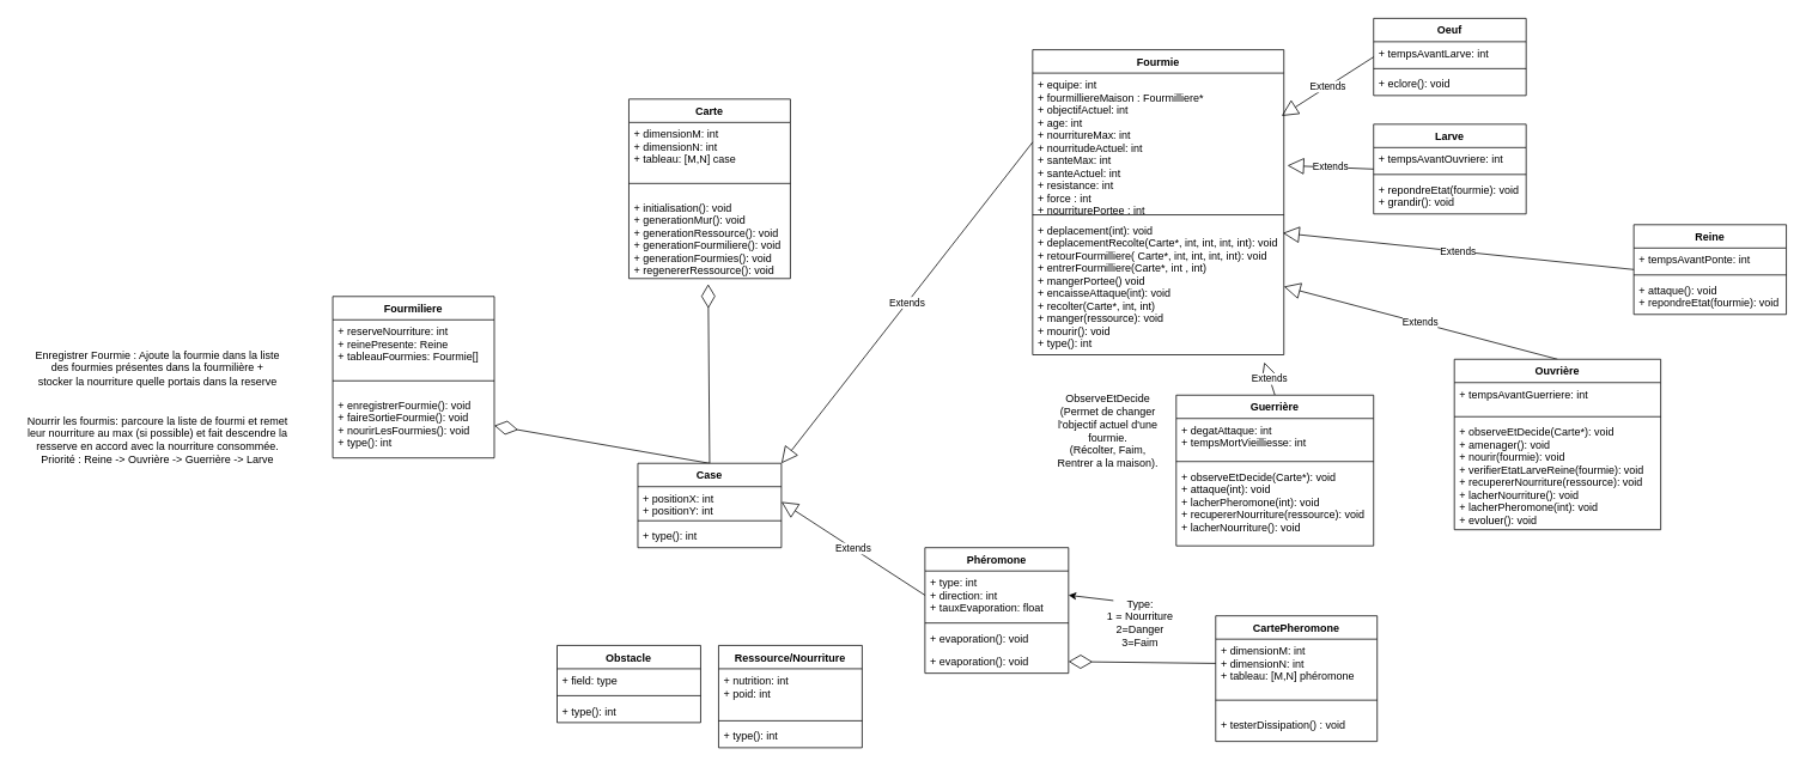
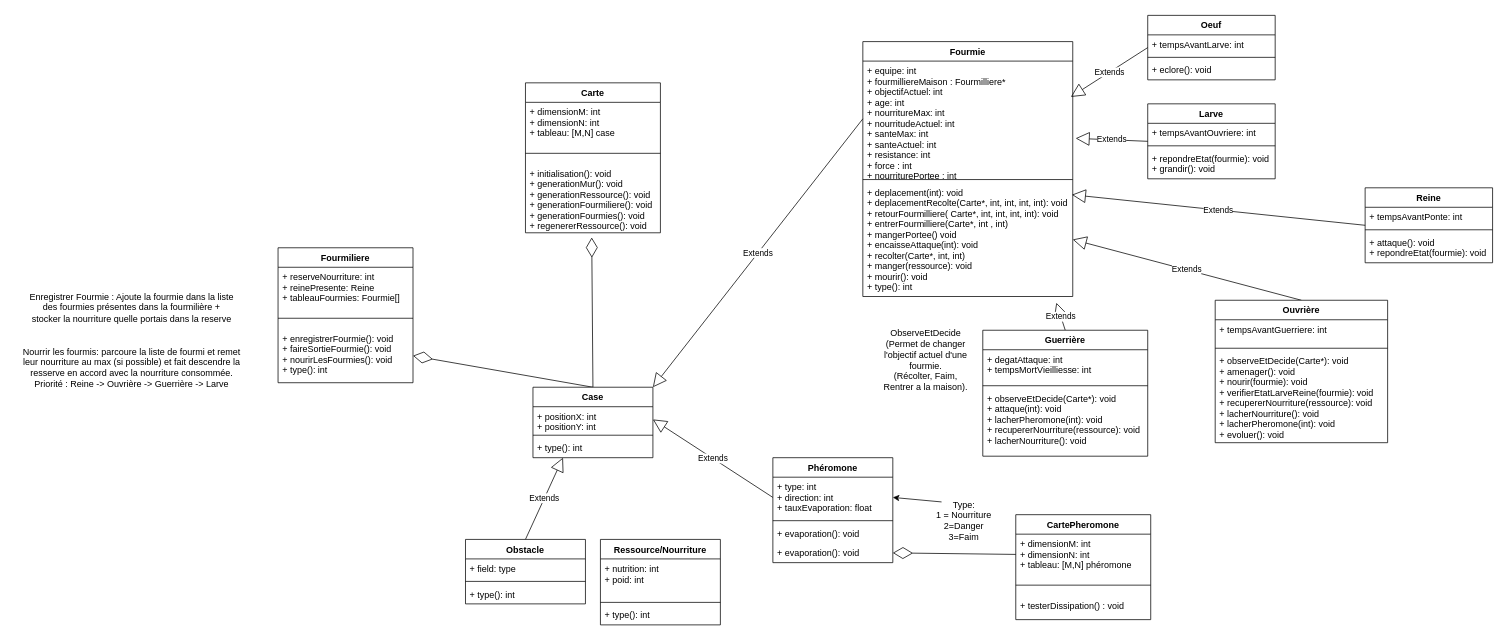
  <mxCell id="0" />
  <mxCell id="1" parent="0" />
  <mxCell id="2" value="Extends" style="endArrow=block;endSize=16;endFill=0;html=1;entryX=0.996;entryY=0.107;entryDx=0;entryDy=0;exitX=0;exitY=0.5;exitDx=0;exitDy=0;entryPerimeter=0;" parent="1" source="49" target="66" edge="1"><mxGeometry width="160" relative="1" as="geometry"><mxPoint x="770" y="600" as="sourcePoint" /><mxPoint x="1338.4" y="247.696" as="targetPoint" /></mxGeometry></mxCell>
  <mxCell id="3" value="Extends" style="endArrow=block;endSize=16;endFill=0;html=1;exitX=0.5;exitY=0;exitDx=0;exitDy=0;entryX=1;entryY=0.5;entryDx=0;entryDy=0;" parent="1" source="53" target="66" edge="1"><mxGeometry width="160" relative="1" as="geometry"><mxPoint x="790" y="540" as="sourcePoint" /><mxPoint x="1340" y="319" as="targetPoint" /></mxGeometry></mxCell>
  <mxCell id="4" value="Extends" style="endArrow=block;endSize=16;endFill=0;html=1;exitX=0.5;exitY=0;exitDx=0;exitDy=0;entryX=0.922;entryY=1.055;entryDx=0;entryDy=0;entryPerimeter=0;" parent="1" source="67" target="66" edge="1"><mxGeometry width="160" relative="1" as="geometry"><mxPoint x="1000" y="540" as="sourcePoint" /><mxPoint x="1319.099" y="360" as="targetPoint" /></mxGeometry></mxCell>
  <mxCell id="5" value="" style="endArrow=diamondThin;endFill=0;endSize=24;html=1;entryX=0.491;entryY=1.068;entryDx=0;entryDy=0;exitX=0.5;exitY=0;exitDx=0;exitDy=0;entryPerimeter=0;" parent="1" source="36" target="35" edge="1"><mxGeometry width="160" relative="1" as="geometry"><mxPoint x="490" y="460" as="sourcePoint" /><mxPoint x="650" y="460" as="targetPoint" /></mxGeometry></mxCell>
  <mxCell id="6" value="" style="endArrow=diamondThin;endFill=0;endSize=24;html=1;entryX=1;entryY=0.5;entryDx=0;entryDy=0;exitX=0.5;exitY=0;exitDx=0;exitDy=0;" parent="1" source="36" target="60" edge="1"><mxGeometry width="160" relative="1" as="geometry"><mxPoint x="940" y="500" as="sourcePoint" /><mxPoint x="570" y="453" as="targetPoint" /></mxGeometry></mxCell>
+ <mxCell id="7" value="Extends" style="endArrow=block;endSize=16;endFill=0;html=1;exitX=0.5;exitY=0;exitDx=0;exitDy=0;entryX=0.25;entryY=1;entryDx=0;entryDy=0;" parent="1" source="8" target="36" edge="1"><mxGeometry width="160" relative="1" as="geometry"><mxPoint x="580" y="645" as="sourcePoint" /><mxPoint x="730" y="614" as="targetPoint" /></mxGeometry></mxCell>
  <mxCell id="8" value="Obstacle" style="swimlane;fontStyle=1;align=center;verticalAlign=top;childLayout=stackLayout;horizontal=1;startSize=26;horizontalStack=0;resizeParent=1;resizeParentMax=0;resizeLast=0;collapsible=1;marginBottom=0;" parent="1" vertex="1"><mxGeometry x="620" y="719" width="160" height="86" as="geometry" /></mxCell>
  <mxCell id="9" value="+ field: type" style="text;strokeColor=none;fillColor=none;align=left;verticalAlign=top;spacingLeft=4;spacingRight=4;overflow=hidden;rotatable=0;points=[[0,0.5],[1,0.5]];portConstraint=eastwest;" parent="8" vertex="1"><mxGeometry y="26" width="160" height="26" as="geometry" /></mxCell>
  <mxCell id="10" value="" style="line;strokeWidth=1;fillColor=none;align=left;verticalAlign=middle;spacingTop=-1;spacingLeft=3;spacingRight=3;rotatable=0;labelPosition=right;points=[];portConstraint=eastwest;" parent="8" vertex="1"><mxGeometry y="52" width="160" height="8" as="geometry" /></mxCell>
  <mxCell id="11" value="+ type(): int" style="text;strokeColor=none;fillColor=none;align=left;verticalAlign=top;spacingLeft=4;spacingRight=4;overflow=hidden;rotatable=0;points=[[0,0.5],[1,0.5]];portConstraint=eastwest;" parent="8" vertex="1"><mxGeometry y="60" width="160" height="26" as="geometry" /></mxCell>
  <mxCell id="12" value="Ressource/Nourriture" style="swimlane;fontStyle=1;align=center;verticalAlign=top;childLayout=stackLayout;horizontal=1;startSize=26;horizontalStack=0;resizeParent=1;resizeParentMax=0;resizeLast=0;collapsible=1;marginBottom=0;" parent="1" vertex="1"><mxGeometry x="800" y="719" width="160" height="114" as="geometry" /></mxCell>
  <mxCell id="13" value="+ nutrition: int&#10;+ poid: int" style="text;strokeColor=none;fillColor=none;align=left;verticalAlign=top;spacingLeft=4;spacingRight=4;overflow=hidden;rotatable=0;points=[[0,0.5],[1,0.5]];portConstraint=eastwest;" parent="12" vertex="1"><mxGeometry y="26" width="160" height="54" as="geometry" /></mxCell>
  <mxCell id="14" value="" style="line;strokeWidth=1;fillColor=none;align=left;verticalAlign=middle;spacingTop=-1;spacingLeft=3;spacingRight=3;rotatable=0;labelPosition=right;points=[];portConstraint=eastwest;" parent="12" vertex="1"><mxGeometry y="80" width="160" height="8" as="geometry" /></mxCell>
  <mxCell id="15" value="+ type(): int" style="text;strokeColor=none;fillColor=none;align=left;verticalAlign=top;spacingLeft=4;spacingRight=4;overflow=hidden;rotatable=0;points=[[0,0.5],[1,0.5]];portConstraint=eastwest;" parent="12" vertex="1"><mxGeometry y="88" width="160" height="26" as="geometry" /></mxCell>
  <mxCell id="16" value="Extends" style="endArrow=block;endSize=16;endFill=0;html=1;exitX=0;exitY=0.5;exitDx=0;exitDy=0;entryX=1.014;entryY=0.669;entryDx=0;entryDy=0;entryPerimeter=0;" parent="1" source="45" target="64" edge="1"><mxGeometry width="160" relative="1" as="geometry"><mxPoint x="790" y="510" as="sourcePoint" /><mxPoint x="1480" y="210" as="targetPoint" /></mxGeometry></mxCell>
  <mxCell id="17" value="Extends" style="endArrow=block;endSize=16;endFill=0;html=1;exitX=0;exitY=0.5;exitDx=0;exitDy=0;entryX=0.991;entryY=0.31;entryDx=0;entryDy=0;entryPerimeter=0;" parent="1" source="41" target="64" edge="1"><mxGeometry width="160" relative="1" as="geometry"><mxPoint x="600" y="510" as="sourcePoint" /><mxPoint x="1338.4" y="114.364" as="targetPoint" /></mxGeometry></mxCell>
- <mxCell id="18" value="Type:&lt;br&gt;1 = Nourriture&lt;br&gt;2=Danger&lt;br&gt;3=Faim" style="text;html=1;strokeColor=none;fillColor=none;align=center;verticalAlign=middle;whiteSpace=wrap;rounded=0;" parent="1" vertex="1"><mxGeometry x="1210" y="669" width="120" height="50" as="geometry" /></mxCell>
+ <mxCell id="18" value="Type:&lt;br&gt;1 = Nourriture&lt;br&gt;2=Danger&lt;br&gt;3=Faim" style="text;html=1;strokeColor=none;fillColor=none;align=center;verticalAlign=middle;whiteSpace=wrap;rounded=0;" parent="1" vertex="1"><mxGeometry x="1225" y="669" width="120" height="50" as="geometry" /></mxCell>
  <mxCell id="19" value="" style="endArrow=classic;html=1;entryX=1;entryY=0.5;entryDx=0;entryDy=0;exitX=0.25;exitY=0;exitDx=0;exitDy=0;" parent="1" source="18" target="23" edge="1"><mxGeometry width="50" height="50" relative="1" as="geometry"><mxPoint x="160" y="267" as="sourcePoint" /><mxPoint x="210" y="287" as="targetPoint" /></mxGeometry></mxCell>
  <mxCell id="20" value="ObserveEtDecide (Permet de changer l'objectif actuel d'une fourmie. &lt;br&gt;(Récolter, Faim, Rentrer a la maison)." style="text;html=1;strokeColor=none;fillColor=none;align=center;verticalAlign=middle;whiteSpace=wrap;rounded=0;" parent="1" vertex="1"><mxGeometry x="1176" y="400" width="116" height="160" as="geometry" /></mxCell>
  <mxCell id="21" value="Extends" style="endArrow=block;endSize=16;endFill=0;html=1;exitX=0;exitY=0.5;exitDx=0;exitDy=0;entryX=1;entryY=0.5;entryDx=0;entryDy=0;" parent="1" source="23" target="37" edge="1"><mxGeometry width="160" relative="1" as="geometry"><mxPoint x="590" y="390" as="sourcePoint" /><mxPoint x="740" y="359" as="targetPoint" /></mxGeometry></mxCell>
  <mxCell id="22" value="Phéromone" style="swimlane;fontStyle=1;align=center;verticalAlign=top;childLayout=stackLayout;horizontal=1;startSize=26;horizontalStack=0;resizeParent=1;resizeParentMax=0;resizeLast=0;collapsible=1;marginBottom=0;" parent="1" vertex="1"><mxGeometry x="1030" y="610" width="160" height="140" as="geometry" /></mxCell>
  <mxCell id="23" value="+ type: int&#10;+ direction: int&#10;+ tauxEvaporation: float&#10;" style="text;strokeColor=none;fillColor=none;align=left;verticalAlign=top;spacingLeft=4;spacingRight=4;overflow=hidden;rotatable=0;points=[[0,0.5],[1,0.5]];portConstraint=eastwest;" parent="22" vertex="1"><mxGeometry y="26" width="160" height="54" as="geometry" /></mxCell>
  <mxCell id="24" value="" style="line;strokeWidth=1;fillColor=none;align=left;verticalAlign=middle;spacingTop=-1;spacingLeft=3;spacingRight=3;rotatable=0;labelPosition=right;points=[];portConstraint=eastwest;" parent="22" vertex="1"><mxGeometry y="80" width="160" height="8" as="geometry" /></mxCell>
  <mxCell id="25" value="+ evaporation(): void" style="text;strokeColor=none;fillColor=none;align=left;verticalAlign=top;spacingLeft=4;spacingRight=4;overflow=hidden;rotatable=0;points=[[0,0.5],[1,0.5]];portConstraint=eastwest;" parent="22" vertex="1"><mxGeometry y="88" width="160" height="26" as="geometry" /></mxCell>
  <mxCell id="26" value="+ evaporation(): void" style="text;strokeColor=none;fillColor=none;align=left;verticalAlign=top;spacingLeft=4;spacingRight=4;overflow=hidden;rotatable=0;points=[[0,0.5],[1,0.5]];portConstraint=eastwest;" parent="22" vertex="1"><mxGeometry y="114" width="160" height="26" as="geometry" /></mxCell>
  <mxCell id="27" value="" style="endArrow=diamondThin;endFill=0;endSize=24;html=1;entryX=1;entryY=0.5;entryDx=0;entryDy=0;exitX=0;exitY=0.5;exitDx=0;exitDy=0;" parent="1" source="29" target="26" edge="1"><mxGeometry width="160" relative="1" as="geometry"><mxPoint x="1201.62" y="946.74" as="sourcePoint" /><mxPoint x="1160" y="779.996" as="targetPoint" /></mxGeometry></mxCell>
  <mxCell id="28" value="CartePheromone" style="swimlane;fontStyle=1;align=center;verticalAlign=top;childLayout=stackLayout;horizontal=1;startSize=26;horizontalStack=0;resizeParent=1;resizeParentMax=0;resizeLast=0;collapsible=1;marginBottom=0;" parent="1" vertex="1"><mxGeometry x="1354" y="686" width="180" height="140" as="geometry" /></mxCell>
  <mxCell id="29" value="+ dimensionM: int&#10;+ dimensionN: int&#10;+ tableau: [M,N] phéromone" style="text;strokeColor=none;fillColor=none;align=left;verticalAlign=top;spacingLeft=4;spacingRight=4;overflow=hidden;rotatable=0;points=[[0,0.5],[1,0.5]];portConstraint=eastwest;" parent="28" vertex="1"><mxGeometry y="26" width="180" height="54" as="geometry" /></mxCell>
  <mxCell id="30" value="" style="line;strokeWidth=1;fillColor=none;align=left;verticalAlign=middle;spacingTop=-1;spacingLeft=3;spacingRight=3;rotatable=0;labelPosition=right;points=[];portConstraint=eastwest;" parent="28" vertex="1"><mxGeometry y="80" width="180" height="28" as="geometry" /></mxCell>
  <mxCell id="31" value="+ testerDissipation() : void&#10;" style="text;strokeColor=none;fillColor=none;align=left;verticalAlign=top;spacingLeft=4;spacingRight=4;overflow=hidden;rotatable=0;points=[[0,0.5],[1,0.5]];portConstraint=eastwest;" parent="28" vertex="1"><mxGeometry y="108" width="180" height="32" as="geometry" /></mxCell>
  <mxCell id="32" value="Carte" style="swimlane;fontStyle=1;align=center;verticalAlign=top;childLayout=stackLayout;horizontal=1;startSize=26;horizontalStack=0;resizeParent=1;resizeParentMax=0;resizeLast=0;collapsible=1;marginBottom=0;" parent="1" vertex="1"><mxGeometry x="700" y="110" width="180" height="200" as="geometry" /></mxCell>
  <mxCell id="33" value="+ dimensionM: int&#10;+ dimensionN: int&#10;+ tableau: [M,N] case" style="text;strokeColor=none;fillColor=none;align=left;verticalAlign=top;spacingLeft=4;spacingRight=4;overflow=hidden;rotatable=0;points=[[0,0.5],[1,0.5]];portConstraint=eastwest;" parent="32" vertex="1"><mxGeometry y="26" width="180" height="54" as="geometry" /></mxCell>
  <mxCell id="34" value="" style="line;strokeWidth=1;fillColor=none;align=left;verticalAlign=middle;spacingTop=-1;spacingLeft=3;spacingRight=3;rotatable=0;labelPosition=right;points=[];portConstraint=eastwest;" parent="32" vertex="1"><mxGeometry y="80" width="180" height="28" as="geometry" /></mxCell>
  <mxCell id="35" value="+ initialisation(): void&#10;+ generationMur(): void&#10;+ generationRessource(): void&#10;+ generationFourmiliere(): void&#10;+ generationFourmies(): void&#10;+ regenererRessource(): void&#10;" style="text;strokeColor=none;fillColor=none;align=left;verticalAlign=top;spacingLeft=4;spacingRight=4;overflow=hidden;rotatable=0;points=[[0,0.5],[1,0.5]];portConstraint=eastwest;" parent="32" vertex="1"><mxGeometry y="108" width="180" height="92" as="geometry" /></mxCell>
  <mxCell id="36" value="Case" style="swimlane;fontStyle=1;align=center;verticalAlign=top;childLayout=stackLayout;horizontal=1;startSize=26;horizontalStack=0;resizeParent=1;resizeParentMax=0;resizeLast=0;collapsible=1;marginBottom=0;" parent="1" vertex="1"><mxGeometry x="710" y="516" width="160" height="94" as="geometry" /></mxCell>
  <mxCell id="37" value="+ positionX: int&#10;+ positionY: int&#10;" style="text;strokeColor=none;fillColor=none;align=left;verticalAlign=top;spacingLeft=4;spacingRight=4;overflow=hidden;rotatable=0;points=[[0,0.5],[1,0.5]];portConstraint=eastwest;" parent="36" vertex="1"><mxGeometry y="26" width="160" height="34" as="geometry" /></mxCell>
  <mxCell id="38" value="" style="line;strokeWidth=1;fillColor=none;align=left;verticalAlign=middle;spacingTop=-1;spacingLeft=3;spacingRight=3;rotatable=0;labelPosition=right;points=[];portConstraint=eastwest;" parent="36" vertex="1"><mxGeometry y="60" width="160" height="8" as="geometry" /></mxCell>
  <mxCell id="39" value="+ type(): int" style="text;strokeColor=none;fillColor=none;align=left;verticalAlign=top;spacingLeft=4;spacingRight=4;overflow=hidden;rotatable=0;points=[[0,0.5],[1,0.5]];portConstraint=eastwest;" parent="36" vertex="1"><mxGeometry y="68" width="160" height="26" as="geometry" /></mxCell>
  <mxCell id="40" value="Extends" style="endArrow=block;endSize=16;endFill=0;html=1;exitX=0;exitY=0.5;exitDx=0;exitDy=0;entryX=1;entryY=0;entryDx=0;entryDy=0;" parent="1" source="64" target="36" edge="1"><mxGeometry width="160" relative="1" as="geometry"><mxPoint x="1180" y="188" as="sourcePoint" /><mxPoint x="970" y="370" as="targetPoint" /></mxGeometry></mxCell>
  <mxCell id="41" value="Oeuf" style="swimlane;fontStyle=1;align=center;verticalAlign=top;childLayout=stackLayout;horizontal=1;startSize=26;horizontalStack=0;resizeParent=1;resizeParentMax=0;resizeLast=0;collapsible=1;marginBottom=0;" parent="1" vertex="1"><mxGeometry x="1530" y="20" width="170" height="86" as="geometry" /></mxCell>
  <mxCell id="42" value="+ tempsAvantLarve: int" style="text;strokeColor=none;fillColor=none;align=left;verticalAlign=top;spacingLeft=4;spacingRight=4;overflow=hidden;rotatable=0;points=[[0,0.5],[1,0.5]];portConstraint=eastwest;" parent="41" vertex="1"><mxGeometry y="26" width="170" height="26" as="geometry" /></mxCell>
  <mxCell id="43" value="" style="line;strokeWidth=1;fillColor=none;align=left;verticalAlign=middle;spacingTop=-1;spacingLeft=3;spacingRight=3;rotatable=0;labelPosition=right;points=[];portConstraint=eastwest;" parent="41" vertex="1"><mxGeometry y="52" width="170" height="8" as="geometry" /></mxCell>
  <mxCell id="44" value="+ eclore(): void" style="text;strokeColor=none;fillColor=none;align=left;verticalAlign=top;spacingLeft=4;spacingRight=4;overflow=hidden;rotatable=0;points=[[0,0.5],[1,0.5]];portConstraint=eastwest;" parent="41" vertex="1"><mxGeometry y="60" width="170" height="26" as="geometry" /></mxCell>
  <mxCell id="45" value="Larve" style="swimlane;fontStyle=1;align=center;verticalAlign=top;childLayout=stackLayout;horizontal=1;startSize=26;horizontalStack=0;resizeParent=1;resizeParentMax=0;resizeLast=0;collapsible=1;marginBottom=0;" parent="1" vertex="1"><mxGeometry x="1530" y="138" width="170" height="100" as="geometry" /></mxCell>
  <mxCell id="46" value="+ tempsAvantOuvriere: int" style="text;strokeColor=none;fillColor=none;align=left;verticalAlign=top;spacingLeft=4;spacingRight=4;overflow=hidden;rotatable=0;points=[[0,0.5],[1,0.5]];portConstraint=eastwest;" parent="45" vertex="1"><mxGeometry y="26" width="170" height="26" as="geometry" /></mxCell>
  <mxCell id="47" value="" style="line;strokeWidth=1;fillColor=none;align=left;verticalAlign=middle;spacingTop=-1;spacingLeft=3;spacingRight=3;rotatable=0;labelPosition=right;points=[];portConstraint=eastwest;" parent="45" vertex="1"><mxGeometry y="52" width="170" height="8" as="geometry" /></mxCell>
  <mxCell id="48" value="+ repondreEtat(fourmie): void&#10;+ grandir(): void" style="text;strokeColor=none;fillColor=none;align=left;verticalAlign=top;spacingLeft=4;spacingRight=4;overflow=hidden;rotatable=0;points=[[0,0.5],[1,0.5]];portConstraint=eastwest;" parent="45" vertex="1"><mxGeometry y="60" width="170" height="40" as="geometry" /></mxCell>
  <mxCell id="49" value="Reine" style="swimlane;fontStyle=1;align=center;verticalAlign=top;childLayout=stackLayout;horizontal=1;startSize=26;horizontalStack=0;resizeParent=1;resizeParentMax=0;resizeLast=0;collapsible=1;marginBottom=0;" parent="1" vertex="1"><mxGeometry x="1820" y="250" width="170" height="100" as="geometry" /></mxCell>
  <mxCell id="50" value="+ tempsAvantPonte: int" style="text;strokeColor=none;fillColor=none;align=left;verticalAlign=top;spacingLeft=4;spacingRight=4;overflow=hidden;rotatable=0;points=[[0,0.5],[1,0.5]];portConstraint=eastwest;" parent="49" vertex="1"><mxGeometry y="26" width="170" height="26" as="geometry" /></mxCell>
  <mxCell id="51" value="" style="line;strokeWidth=1;fillColor=none;align=left;verticalAlign=middle;spacingTop=-1;spacingLeft=3;spacingRight=3;rotatable=0;labelPosition=right;points=[];portConstraint=eastwest;" parent="49" vertex="1"><mxGeometry y="52" width="170" height="8" as="geometry" /></mxCell>
  <mxCell id="52" value="+ attaque(): void&#10;+ repondreEtat(fourmie): void" style="text;strokeColor=none;fillColor=none;align=left;verticalAlign=top;spacingLeft=4;spacingRight=4;overflow=hidden;rotatable=0;points=[[0,0.5],[1,0.5]];portConstraint=eastwest;" parent="49" vertex="1"><mxGeometry y="60" width="170" height="40" as="geometry" /></mxCell>
  <mxCell id="53" value="Ouvrière" style="swimlane;fontStyle=1;align=center;verticalAlign=top;childLayout=stackLayout;horizontal=1;startSize=26;horizontalStack=0;resizeParent=1;resizeParentMax=0;resizeLast=0;collapsible=1;marginBottom=0;" parent="1" vertex="1"><mxGeometry x="1620" y="400" width="230" height="190" as="geometry" /></mxCell>
  <mxCell id="54" value="+ tempsAvantGuerriere: int" style="text;strokeColor=none;fillColor=none;align=left;verticalAlign=top;spacingLeft=4;spacingRight=4;overflow=hidden;rotatable=0;points=[[0,0.5],[1,0.5]];portConstraint=eastwest;" parent="53" vertex="1"><mxGeometry y="26" width="230" height="34" as="geometry" /></mxCell>
  <mxCell id="55" value="" style="line;strokeWidth=1;fillColor=none;align=left;verticalAlign=middle;spacingTop=-1;spacingLeft=3;spacingRight=3;rotatable=0;labelPosition=right;points=[];portConstraint=eastwest;" parent="53" vertex="1"><mxGeometry y="60" width="230" height="8" as="geometry" /></mxCell>
  <mxCell id="56" value="+ observeEtDecide(Carte*): void&#10;+ amenager(): void&#10;+ nourir(fourmie): void&#10;+ verifierEtatLarveReine(fourmie): void&#10;+ recupererNourriture(ressource): void&#10;+ lacherNourriture(): void&#10;+ lacherPheromone(int): void&#10;+ evoluer(): void" style="text;strokeColor=none;fillColor=none;align=left;verticalAlign=top;spacingLeft=4;spacingRight=4;overflow=hidden;rotatable=0;points=[[0,0.5],[1,0.5]];portConstraint=eastwest;" parent="53" vertex="1"><mxGeometry y="68" width="230" height="122" as="geometry" /></mxCell>
  <mxCell id="57" value="Fourmiliere" style="swimlane;fontStyle=1;align=center;verticalAlign=top;childLayout=stackLayout;horizontal=1;startSize=26;horizontalStack=0;resizeParent=1;resizeParentMax=0;resizeLast=0;collapsible=1;marginBottom=0;" parent="1" vertex="1"><mxGeometry x="370" y="330" width="180" height="180" as="geometry" /></mxCell>
  <mxCell id="58" value="+ reserveNourriture: int&#10;+ reinePresente: Reine&#10;+ tableauFourmies: Fourmie[]" style="text;strokeColor=none;fillColor=none;align=left;verticalAlign=top;spacingLeft=4;spacingRight=4;overflow=hidden;rotatable=0;points=[[0,0.5],[1,0.5]];portConstraint=eastwest;" parent="57" vertex="1"><mxGeometry y="26" width="180" height="54" as="geometry" /></mxCell>
  <mxCell id="59" value="" style="line;strokeWidth=1;fillColor=none;align=left;verticalAlign=middle;spacingTop=-1;spacingLeft=3;spacingRight=3;rotatable=0;labelPosition=right;points=[];portConstraint=eastwest;" parent="57" vertex="1"><mxGeometry y="80" width="180" height="28" as="geometry" /></mxCell>
  <mxCell id="60" value="+ enregistrerFourmie(): void&#10;+ faireSortieFourmie(): void&#10;+ nourirLesFourmies(): void&#10;+ type(): int" style="text;strokeColor=none;fillColor=none;align=left;verticalAlign=top;spacingLeft=4;spacingRight=4;overflow=hidden;rotatable=0;points=[[0,0.5],[1,0.5]];portConstraint=eastwest;" parent="57" vertex="1"><mxGeometry y="108" width="180" height="72" as="geometry" /></mxCell>
  <mxCell id="61" value="Nourrir les fourmis: parcoure la liste de fourmi et remet leur nourriture au max (si possible) et fait descendre la resserve en accord avec la nourriture consommée.&lt;br&gt;Priorité : Reine -&amp;gt; Ouvrière -&amp;gt; Guerrière -&amp;gt; Larve" style="text;html=1;strokeColor=none;fillColor=none;align=center;verticalAlign=middle;whiteSpace=wrap;rounded=0;" parent="1" vertex="1"><mxGeometry x="20" y="480" width="310" height="20" as="geometry" /></mxCell>
  <mxCell id="62" value="Enregistrer Fourmie : Ajoute la fourmie dans la liste des fourmies présentes dans la fourmilière + stocker la nourriture quelle portais dans la reserve" style="text;html=1;strokeColor=none;fillColor=none;align=center;verticalAlign=middle;whiteSpace=wrap;rounded=0;" parent="1" vertex="1"><mxGeometry x="35" y="400" width="280" height="20" as="geometry" /></mxCell>
  <mxCell id="63" value="Fourmie" style="swimlane;fontStyle=1;align=center;verticalAlign=top;childLayout=stackLayout;horizontal=1;startSize=26;horizontalStack=0;resizeParent=1;resizeParentMax=0;resizeLast=0;collapsible=1;marginBottom=0;" parent="1" vertex="1"><mxGeometry x="1150" y="55" width="280" height="340" as="geometry" /></mxCell>
  <mxCell id="64" value="+ equipe: int&#10;+ fourmilliereMaison : Fourmilliere*&#10;+ objectifActuel: int&#10;+ age: int&#10;+ nourritureMax: int&#10;+ nourritudeActuel: int&#10;+ santeMax: int&#10;+ santeActuel: int&#10;+ resistance: int&#10;+ force : int&#10;+ nourriturePortee : int" style="text;strokeColor=none;fillColor=none;align=left;verticalAlign=top;spacingLeft=4;spacingRight=4;overflow=hidden;rotatable=0;points=[[0,0.5],[1,0.5]];portConstraint=eastwest;" parent="63" vertex="1"><mxGeometry y="26" width="280" height="154" as="geometry" /></mxCell>
  <mxCell id="65" value="" style="line;strokeWidth=1;fillColor=none;align=left;verticalAlign=middle;spacingTop=-1;spacingLeft=3;spacingRight=3;rotatable=0;labelPosition=right;points=[];portConstraint=eastwest;" parent="63" vertex="1"><mxGeometry y="180" width="280" height="8" as="geometry" /></mxCell>
  <mxCell id="66" value="+ deplacement(int): void&#10;+ deplacementRecolte(Carte*, int, int, int, int): void&#10;+ retourFourmilliere( Carte*, int, int, int, int): void&#10;+ entrerFourmilliere(Carte*, int , int)&#10;+ mangerPortee() void&#10;+ encaisseAttaque(int): void&#10;+ recolter(Carte*, int, int)&#10;+ manger(ressource): void&#10;+ mourir(): void&#10;+ type(): int" style="text;strokeColor=none;fillColor=none;align=left;verticalAlign=top;spacingLeft=4;spacingRight=4;overflow=hidden;rotatable=0;points=[[0,0.5],[1,0.5]];portConstraint=eastwest;" parent="63" vertex="1"><mxGeometry y="188" width="280" height="152" as="geometry" /></mxCell>
  <mxCell id="67" value="Guerrière" style="swimlane;fontStyle=1;align=center;verticalAlign=top;childLayout=stackLayout;horizontal=1;startSize=26;horizontalStack=0;resizeParent=1;resizeParentMax=0;resizeLast=0;collapsible=1;marginBottom=0;" parent="1" vertex="1"><mxGeometry x="1310" y="440" width="220" height="168" as="geometry" /></mxCell>
  <mxCell id="68" value="+ degatAttaque: int&#10;+ tempsMortVieilliesse: int" style="text;strokeColor=none;fillColor=none;align=left;verticalAlign=top;spacingLeft=4;spacingRight=4;overflow=hidden;rotatable=0;points=[[0,0.5],[1,0.5]];portConstraint=eastwest;" parent="67" vertex="1"><mxGeometry y="26" width="220" height="44" as="geometry" /></mxCell>
  <mxCell id="69" value="" style="line;strokeWidth=1;fillColor=none;align=left;verticalAlign=middle;spacingTop=-1;spacingLeft=3;spacingRight=3;rotatable=0;labelPosition=right;points=[];portConstraint=eastwest;" parent="67" vertex="1"><mxGeometry y="70" width="220" height="8" as="geometry" /></mxCell>
  <mxCell id="70" value="+ observeEtDecide(Carte*): void&#10;+ attaque(int): void&#10;+ lacherPheromone(int): void&#10;+ recupererNourriture(ressource): void&#10;+ lacherNourriture(): void&#10;" style="text;strokeColor=none;fillColor=none;align=left;verticalAlign=top;spacingLeft=4;spacingRight=4;overflow=hidden;rotatable=0;points=[[0,0.5],[1,0.5]];portConstraint=eastwest;" parent="67" vertex="1"><mxGeometry y="78" width="220" height="90" as="geometry" /></mxCell>
